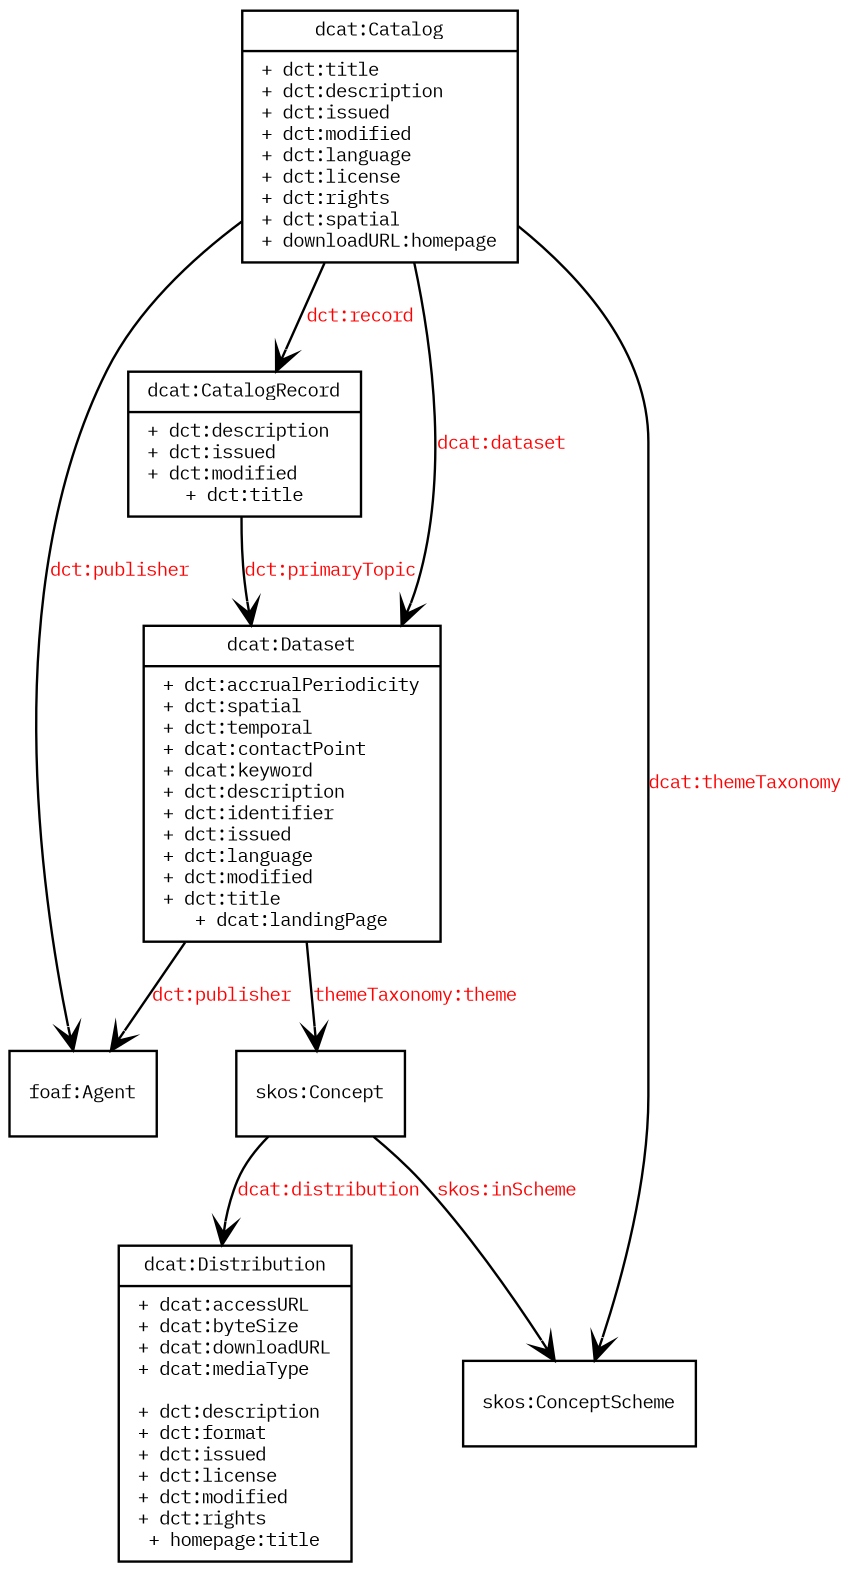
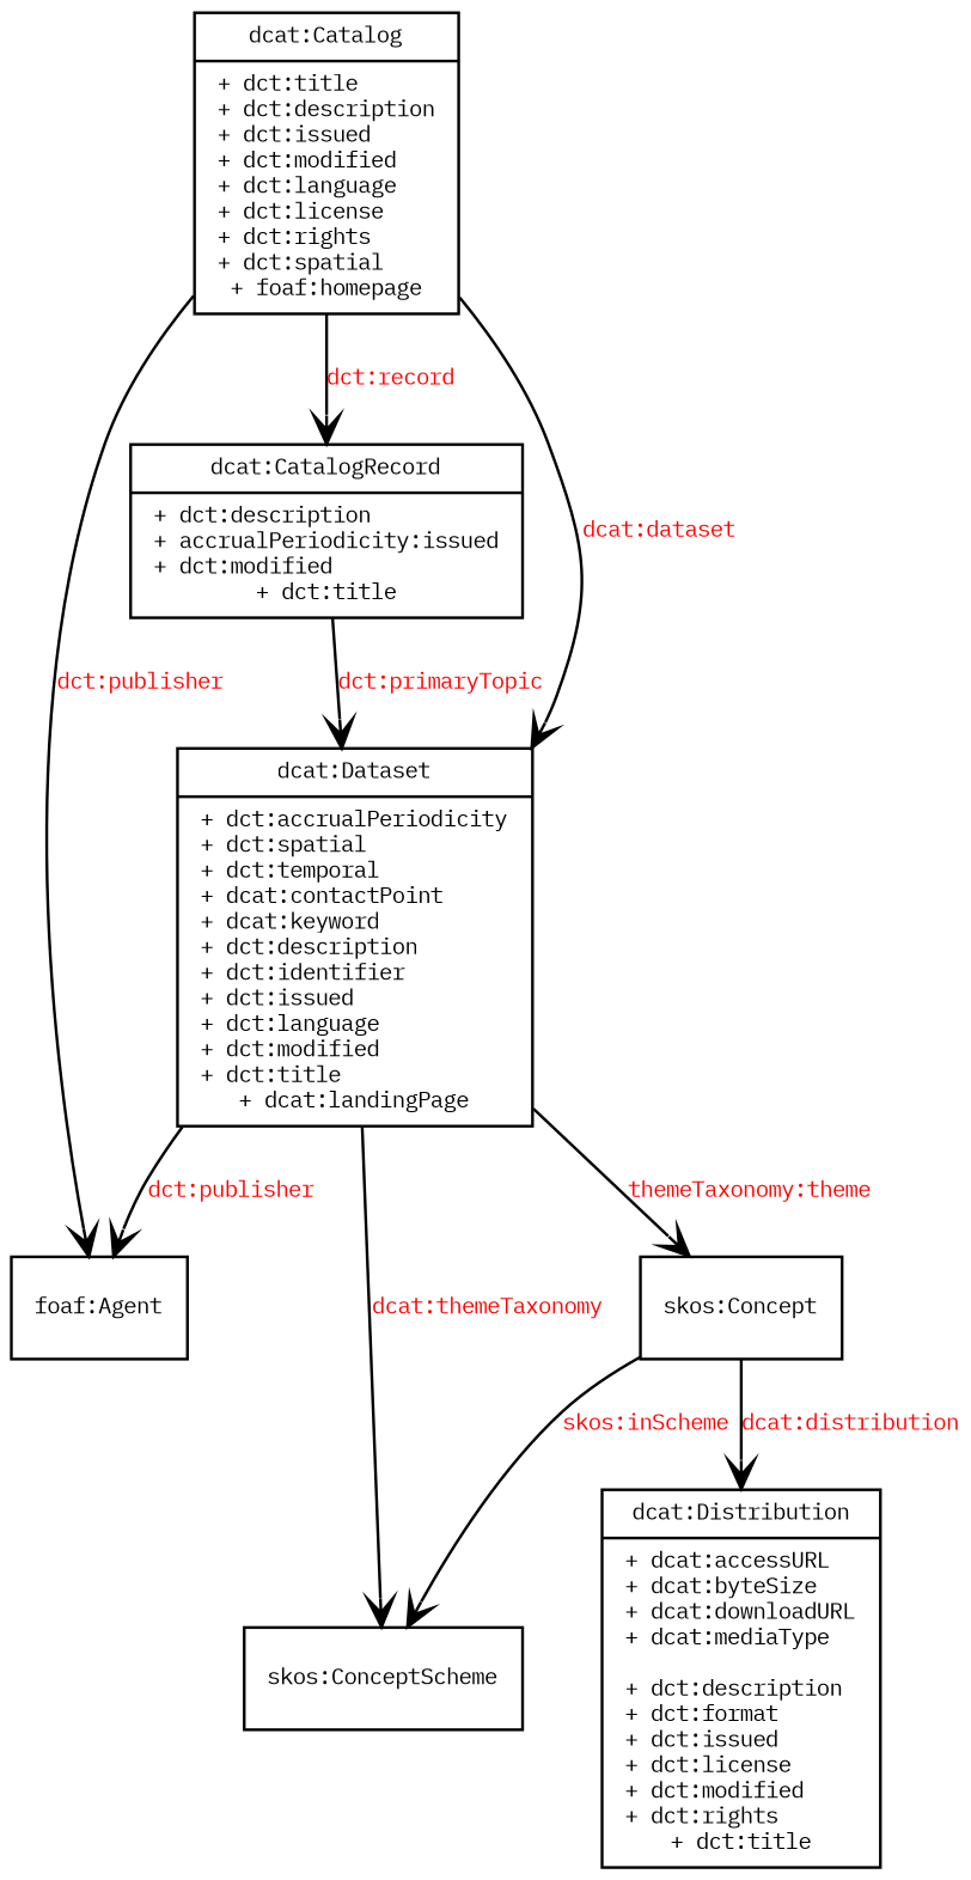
  digraph {
    fontname="IBM Plex Mono"
    node [fontname="IBM Plex Mono" fontsize=8 shape=record]
    edge [arrowhead=vee arrowtail=empty fontcolor=red fontname="IBM Plex Mono" fontsize=8]
    n1 [label="{foaf:Agent}"]
-   n2 [label="{dcat:Catalog|+ dct:title\l+ dct:description\l+ dct:issued\l+ dct:modified\l+ dct:language\l+ dct:license\l+ dct:rights\l+ dct:spatial\l+ downloadURL:homepage}"]
-   n3 [label="{dcat:CatalogRecord|+ dct:description\l+ dct:issued\l+ dct:modified\l+ dct:title}"]
+   n2 [label="{dcat:Catalog|+ dct:title\l+ dct:description\l+ dct:issued\l+ dct:modified\l+ dct:language\l+ dct:license\l+ dct:rights\l+ dct:spatial\l+ foaf:homepage}"]
+   n3 [label="{dcat:CatalogRecord|+ dct:description\l+ accrualPeriodicity:issued\l+ dct:modified\l+ dct:title}"]
    n4 [label="{dcat:Dataset|+ dct:accrualPeriodicity\l+ dct:spatial\l+ dct:temporal\l+ dcat:contactPoint\l+ dcat:keyword\l+ dct:description\l+ dct:identifier\l+ dct:issued\l+ dct:language\l+ dct:modified\l+ dct:title\l+ dcat:landingPage}"]
    n5 [label="{skos:ConceptScheme}"]
    n6 [label="{skos:Concept}"]
-   n7 [label="{dcat:Distribution|+ dcat:accessURL\l+ dcat:byteSize\l+ dcat:downloadURL\l+ dcat:mediaType\l\n+ dct:description\l+ dct:format\l+ dct:issued\l+ dct:license\l+ dct:modified\l+ dct:rights\l+ homepage:title}"]
+   n7 [label="{dcat:Distribution|+ dcat:accessURL\l+ dcat:byteSize\l+ dcat:downloadURL\l+ dcat:mediaType\l\n+ dct:description\l+ dct:format\l+ dct:issued\l+ dct:license\l+ dct:modified\l+ dct:rights\l+ dct:title}"]
    n2 -> n1 [label="dct:publisher"]
    n2 -> n3 [label="dct:record"]
    n2 -> n4 [label="dcat:dataset"]
-   n2 -> n5 [label="dcat:themeTaxonomy"]
+   n4 -> n5 [label="dcat:themeTaxonomy"]
    n3 -> n4 [label="dct:primaryTopic"]
    n4 -> n1 [label="dct:publisher"]
    n4 -> n6 [label="themeTaxonomy:theme"]
    n6 -> n5 [label="skos:inScheme"]
    n6 -> n7 [label="dcat:distribution"]
  }
